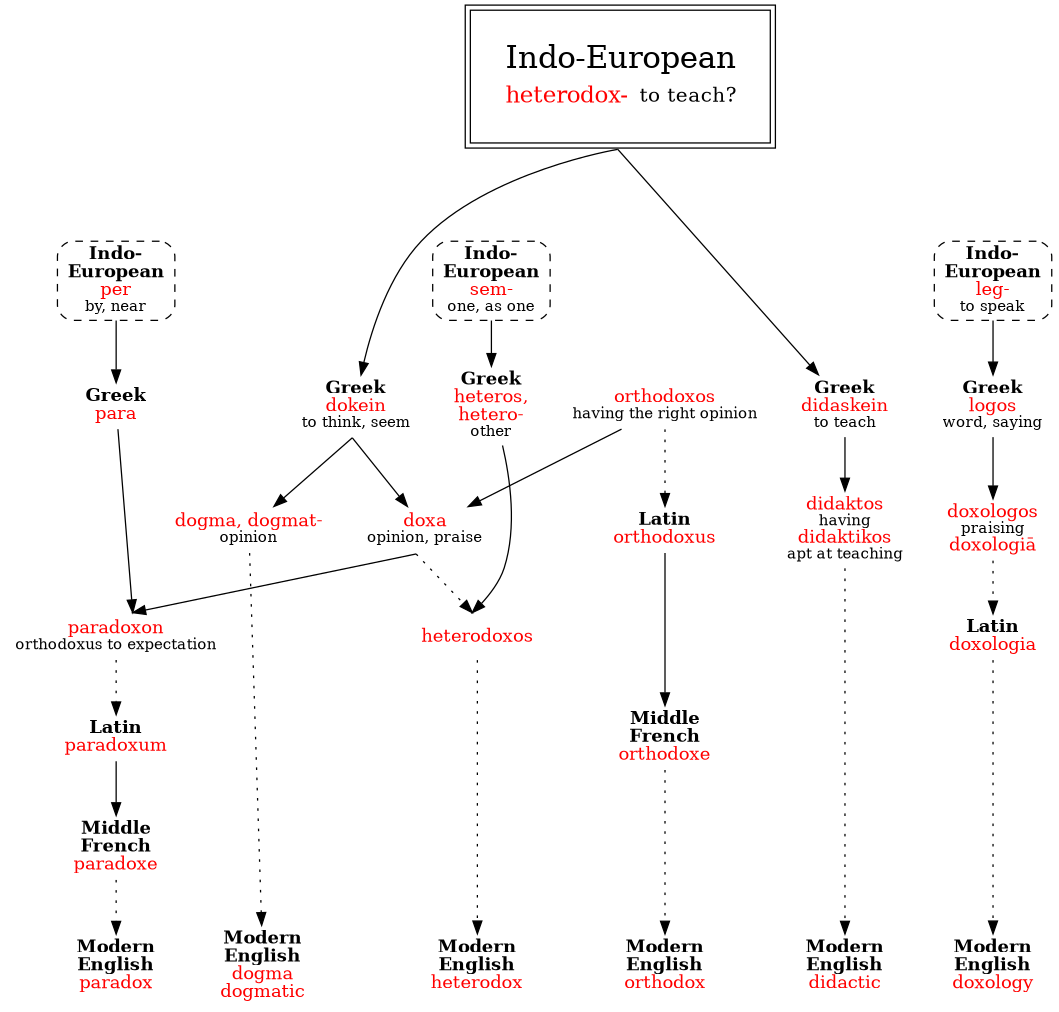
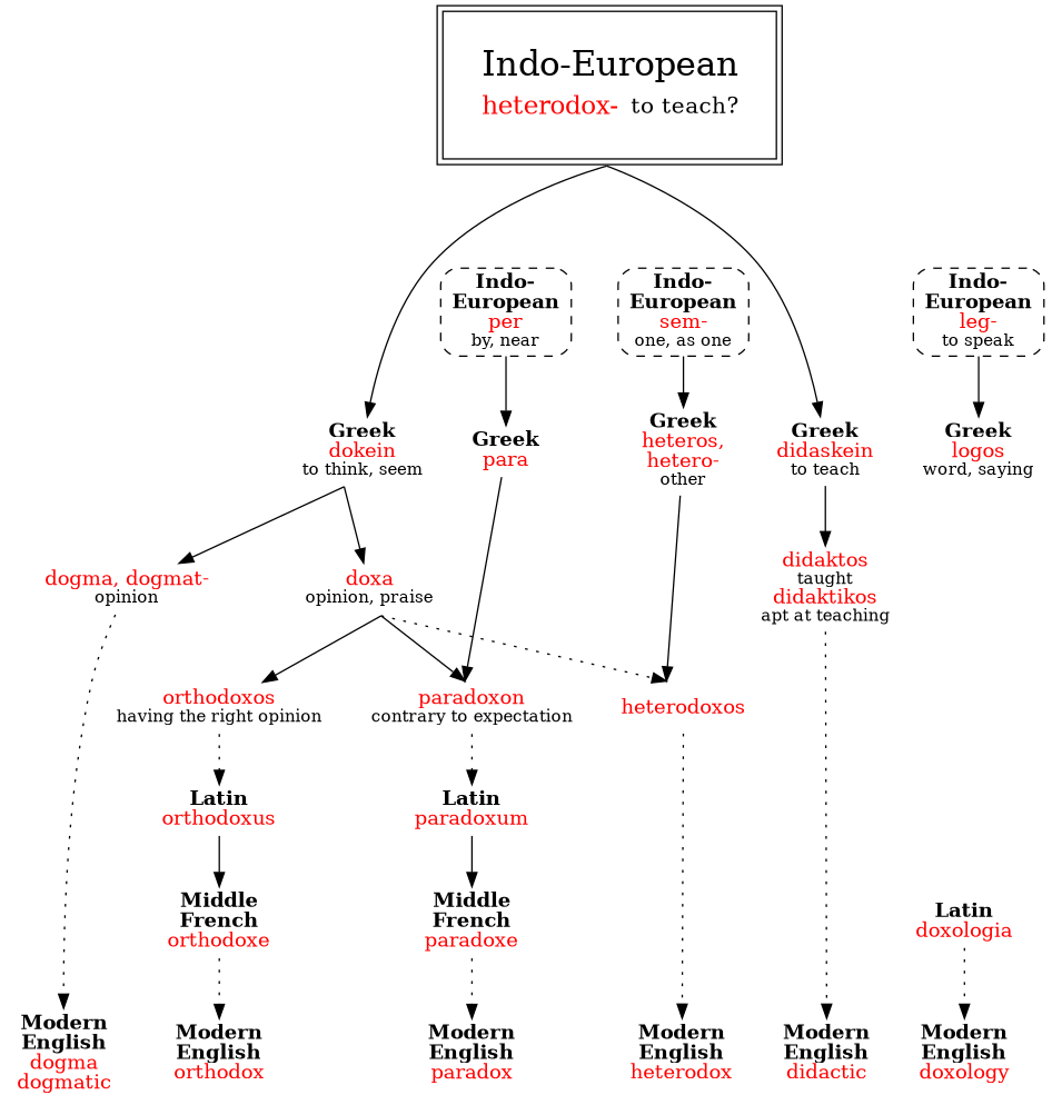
  strict digraph {
    node [shape=none]
    n1 [label=<<b>Modern<br/>English</b><br/><font color="red">dogma<br/>dogmatic</font>>]
    n2 [label=<<b>Modern<br/>English</b><br/><font color="red">paradox</font>>]
    n3 [label=<<b>Modern<br/>English</b><br/><font color="red">orthodox</font>>]
    n4 [label=<<b>Modern<br/>English</b><br/><font color="red">heterodox</font>>]
    n5 [label=<<b>Modern<br/>English</b><br/><font color="red">doxology</font>>]
    n6 [label=<<b>Modern<br/>English</b><br/><font color="red">didactic</font>>]
    n7 [label=<<font color="red">dogma, dogmat-</font><br/><font point-size="12">opinion</font>>]
    n8 [label=<<font color="red">doxa</font><br/><font point-size="12">opinion, praise</font>>]
    n9 [label=<<b>Greek</b><br/><font color="red">dokein</font><br/><font point-size="12">to think, seem</font>>]
    n10 [label=<<b>Greek</b><br/><font color="red">didaskein</font><br/><font point-size="12">to teach</font>>]
    n11 [label=<<b>Greek</b><br/><font color="red">para</font>>]
    n12 [label=<<b>Greek</b><br/><font color="red">heteros,<br/>hetero-</font><br/><font point-size="12">other</font>>]
    n13 [label=<<b>Greek</b><br/><font color="red">logos</font><br/><font point-size="12">word, saying</font>>]
-   n14 [label=<<font color="red">paradoxon</font><br/><font point-size="12">orthodoxus to expectation</font>>]
+   n14 [label=<<font color="red">paradoxon</font><br/><font point-size="12">contrary to expectation</font>>]
    n15 [label=<<font color="red">orthodoxos</font><br/><font point-size="12">having the right opinion</font>>]
    n16 [label=<<font color="red">heterodoxos</font>>]
-   n17 [label=<<font color="red">didaktos</font><br/><font point-size="12">having</font><br/><font color="red">didaktikos</font><br/><font point-size="12">apt at teaching</font>>]
-   n18 [label=<<font color="red">doxologos</font><br/><font point-size="12">praising</font><br/><font color="red">doxologiā</font>>]
+   n17 [label=<<font color="red">didaktos</font><br/><font point-size="12">taught</font><br/><font color="red">didaktikos</font><br/><font point-size="12">apt at teaching</font>>]
    n19 [label=<<table border="0"><tr><td colspan="2"><font point-size="24">Indo-European</font></td></tr><tr><td><font point-size="18" color="red">heterodox-</font></td><td><font point-size="16">to teach?</font></td></tr></table>> margin=.3 peripheries=2 shape=rect]
    n20 [label=<<b>Latin</b><br/><font color="red">paradoxum</font>>]
    n21 [label=<<b>Latin</b><br/><font color="red">orthodoxus</font>>]
    n22 [label=<<b>Latin</b><br/><font color="red">doxologia</font>>]
    n23 [label=<<b>Middle<br/>French</b><br/><font color="red">paradoxe</font>>]
    n24 [label=<<b>Indo-<br/>European</b><br/><font color="red">per</font><br/><font point-size="12">by, near</font>> shape=box style="dashed,rounded"]
    n25 [label=<<b>Middle<br/>French</b><br/><font color="red">orthodoxe</font>>]
    n26 [label=<<b>Indo-<br/>European</b><br/><font color="red">sem-</font><br/><font point-size="12">one, as one</font>> shape=box style="dashed,rounded"]
    n27 [label=<<b>Indo-<br/>European</b><br/><font color="red">leg-</font><br/><font point-size="12">to speak</font>> shape=box style="dashed,rounded"]
    subgraph sub_1 {
      rank=same
      n1
      n2
      n3
      n4
      n5
      n6
    }
    subgraph sub_2 {
      rank=same
      n7
      n8
    }
    subgraph sub_3 {
      rank=same
      n9
      n10
      n11
      n12
      n13
    }
    n7 -> n1 [style=dotted]
    n8 -> n14 [samehead=1 sametail=1]
-   n15 -> n8 [sametail=1]
+   n8 -> n15 [sametail=1]
    n8 -> n16 [samehead=1 sametail=1 style=dotted]
    n9 -> n7 [sametail=1]
    n9 -> n8 [sametail=1]
    n10 -> n17 [weight=3]
    n11 -> n14 [samehead=1]
    n12 -> n16 [samehead=1]
-   n13 -> n18 [samehead=1]
    n14 -> n20 [style=dotted]
    n15 -> n21 [style=dotted]
    n16 -> n4 [style=dotted]
    n17 -> n6 [style=dotted]
-   n18 -> n22 [style=dotted weight=2]
    n19 -> n9 [minlen=3 sametail=1]
    n19 -> n10 [minlen=3 sametail=1]
    n20 -> n23
    n21 -> n25
    n22 -> n5 [style=dotted]
    n23 -> n2 [style=dotted]
    n24 -> n11
    n25 -> n3 [style=dotted]
    n26 -> n12
    n27 -> n13
  }
